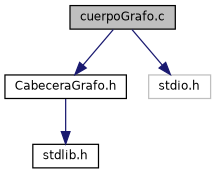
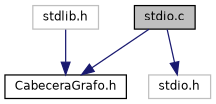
  digraph {
    node [color=black fillcolor=white fontname=Helvetica fontsize=10 shape=record style=filled]
    edge [color=midnightblue fontname=Helvetica fontsize=10 labelfontname=Helvetica labelfontsize=10 style=solid]
-   n1 [fillcolor=grey75 fontcolor=black height=0.2 label="cuerpoGrafo.c" width=0.4]
+   n1 [fillcolor=grey75 fontcolor=black height=0.2 label="stdio.c" width=0.4]
    n2 [height=0.2 label="CabeceraGrafo.h" width=0.4]
    n3 [color=grey75 height=0.2 label="stdio.h" width=0.4]
-   n4 [height=0.2 label="stdlib.h" width=0.4]
+   n4 [color=grey75 height=0.2 label="stdlib.h" width=0.4]
    n1 -> n2
    n1 -> n3
-   n2 -> n4
+   n4 -> n2
  }
